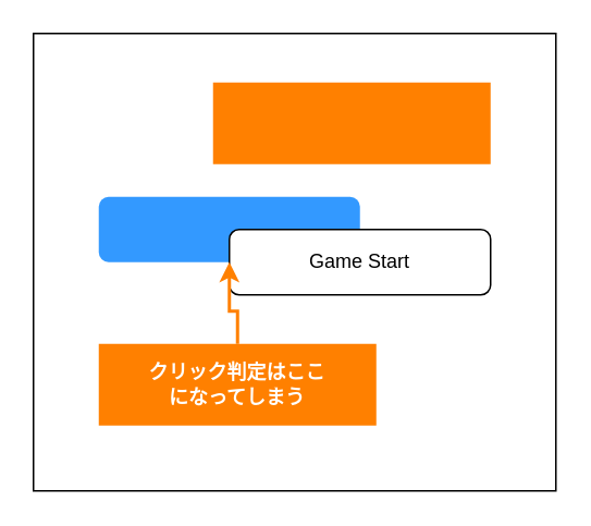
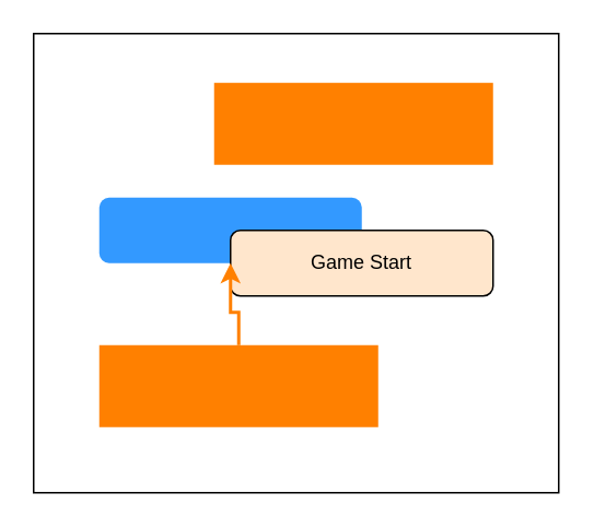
  <mxCell id="0" />
  <mxCell id="1" parent="0" />
  <mxCell id="2" value="" style="rounded=0;whiteSpace=wrap;html=1;" vertex="1" parent="1"><mxGeometry x="20" width="320" height="280" as="geometry" y="20" /></mxCell>
  <mxCell id="3" value="" style="rounded=1;whiteSpace=wrap;html=1;fillColor=#3399FF;strokeColor=none;" vertex="1" parent="1"><mxGeometry x="60" y="120" width="160" height="40" as="geometry" /></mxCell>
- <mxCell id="4" value="Game Start" style="rounded=1;whiteSpace=wrap;html=1;" vertex="1" parent="1"><mxGeometry x="140" y="140" width="160" height="40" as="geometry" /></mxCell>
+ <mxCell id="4" value="Game Start" style="rounded=1;whiteSpace=wrap;html=1;fillColor=#ffe6cc;" vertex="1" parent="1"><mxGeometry x="140" y="140" width="160" height="40" as="geometry" /></mxCell>
  <mxCell id="5" value="" style="rounded=0;whiteSpace=wrap;html=1;fillColor=#FF8000;strokeColor=none;" vertex="1" parent="1"><mxGeometry x="130" y="50" width="170" height="50" as="geometry" /></mxCell>
  <mxCell id="6" value="" style="rounded=0;whiteSpace=wrap;html=1;fillColor=#FF8000;strokeColor=none;" vertex="1" parent="1"><mxGeometry x="60" y="210" width="170" height="50" as="geometry" /></mxCell>
- <mxCell id="7" value="クリック判定はここ&lt;div&gt;になってしまう&lt;/div&gt;" style="text;html=1;align=center;verticalAlign=middle;whiteSpace=wrap;rounded=0;fontStyle=1;fontColor=#FFFFFF;" vertex="1" parent="1"><mxGeometry x="70" y="210" width="150" height="50" as="geometry" /></mxCell>
  <mxCell id="8" value="" style="endArrow=classic;html=1;rounded=0;exitX=0.5;exitY=0;exitDx=0;exitDy=0;entryX=0.5;entryY=1;entryDx=0;entryDy=0;strokeWidth=2;strokeColor=#FF8000;" edge="1" parent="1" source="6" target="3"><mxGeometry width="50" height="50" relative="1" as="geometry"><mxPoint x="225" y="110" as="sourcePoint" /><mxPoint x="230" y="150" as="targetPoint" /><Array as="points"><mxPoint x="145" y="190" /><mxPoint x="140" y="190" /></Array></mxGeometry></mxCell>
